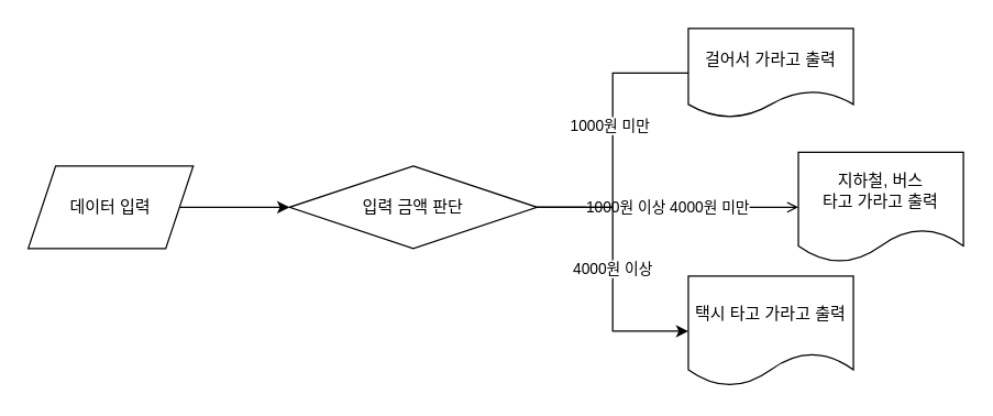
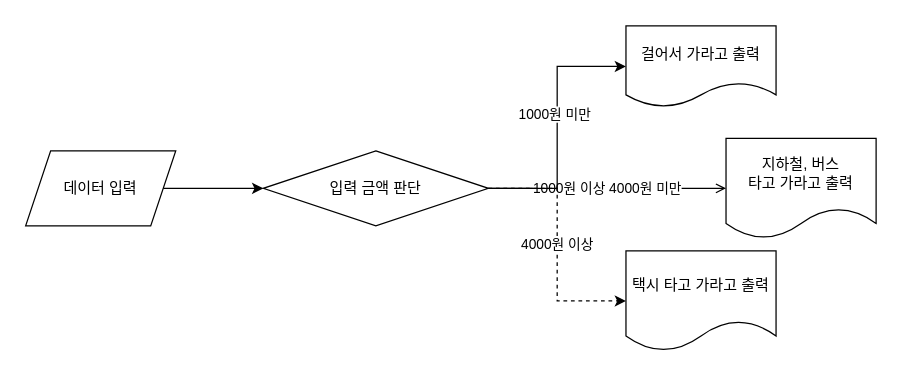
  <mxCell id="0" />
  <mxCell id="1" parent="0" />
  <mxCell id="2" style="edgeStyle=orthogonalEdgeStyle;rounded=0;orthogonalLoop=1;jettySize=auto;html=1;entryX=0;entryY=0.5;entryDx=0;entryDy=0;" edge="1" parent="1" source="3" target="8"><mxGeometry relative="1" as="geometry" /></mxCell>
  <mxCell id="3" value="데이터 입력" style="shape=parallelogram;perimeter=parallelogramPerimeter;whiteSpace=wrap;html=1;fixedSize=1;" vertex="1" parent="1"><mxGeometry x="20" y="120" width="120" height="60" as="geometry" /></mxCell>
  <mxCell id="4" value="1000원 이상 4000원 미만" style="edgeStyle=orthogonalEdgeStyle;rounded=0;orthogonalLoop=1;jettySize=auto;html=1;entryX=0;entryY=0.5;entryDx=0;entryDy=0;endArrow=open;" edge="1" parent="1" source="8" target="10"><mxGeometry relative="1" as="geometry" /></mxCell>
- <mxCell id="5" value="4000원 이상" style="edgeStyle=orthogonalEdgeStyle;rounded=0;orthogonalLoop=1;jettySize=auto;html=1;entryX=0;entryY=0.5;entryDx=0;entryDy=0;" edge="1" parent="1" source="8" target="11"><mxGeometry relative="1" as="geometry" /></mxCell>
- <mxCell id="6" style="edgeStyle=orthogonalEdgeStyle;rounded=0;orthogonalLoop=1;jettySize=auto;html=1;entryX=0;entryY=0.5;entryDx=0;entryDy=0;endArrow=none;" edge="1" parent="1" source="8" target="9"><mxGeometry relative="1" as="geometry" /></mxCell>
+ <mxCell id="5" value="4000원 이상" style="edgeStyle=orthogonalEdgeStyle;rounded=0;orthogonalLoop=1;jettySize=auto;html=1;entryX=0;entryY=0.5;entryDx=0;entryDy=0;dashed=1;" edge="1" parent="1" source="8" target="11"><mxGeometry relative="1" as="geometry" /></mxCell>
+ <mxCell id="6" style="edgeStyle=orthogonalEdgeStyle;rounded=0;orthogonalLoop=1;jettySize=auto;html=1;entryX=0;entryY=0.5;entryDx=0;entryDy=0;" edge="1" parent="1" source="8" target="9"><mxGeometry relative="1" as="geometry" /></mxCell>
  <mxCell id="7" value="1000원 미만" style="edgeLabel;html=1;align=center;verticalAlign=middle;resizable=0;points=[];" vertex="1" connectable="0" parent="6"><mxGeometry x="0.11" y="3" relative="1" as="geometry"><mxPoint as="offset" /></mxGeometry></mxCell>
  <mxCell id="8" value="입력 금액 판단" style="rhombus;whiteSpace=wrap;html=1;" vertex="1" parent="1"><mxGeometry x="210" y="120" width="180" height="60" as="geometry" /></mxCell>
  <mxCell id="9" value="걸어서 가라고 출력" style="shape=document;whiteSpace=wrap;html=1;boundedLbl=1;" vertex="1" parent="1"><mxGeometry x="500" y="20" width="120" height="65" as="geometry" /></mxCell>
  <mxCell id="10" value="지하철, 버스&lt;br&gt;타고 가라고 출력" style="shape=document;whiteSpace=wrap;html=1;boundedLbl=1;" vertex="1" parent="1"><mxGeometry x="580" y="110" width="120" height="80" as="geometry" /></mxCell>
  <mxCell id="11" value="택시 타고 가라고 출력" style="shape=document;whiteSpace=wrap;html=1;boundedLbl=1;" vertex="1" parent="1"><mxGeometry x="500" y="200" width="120" height="80" as="geometry" /></mxCell>
